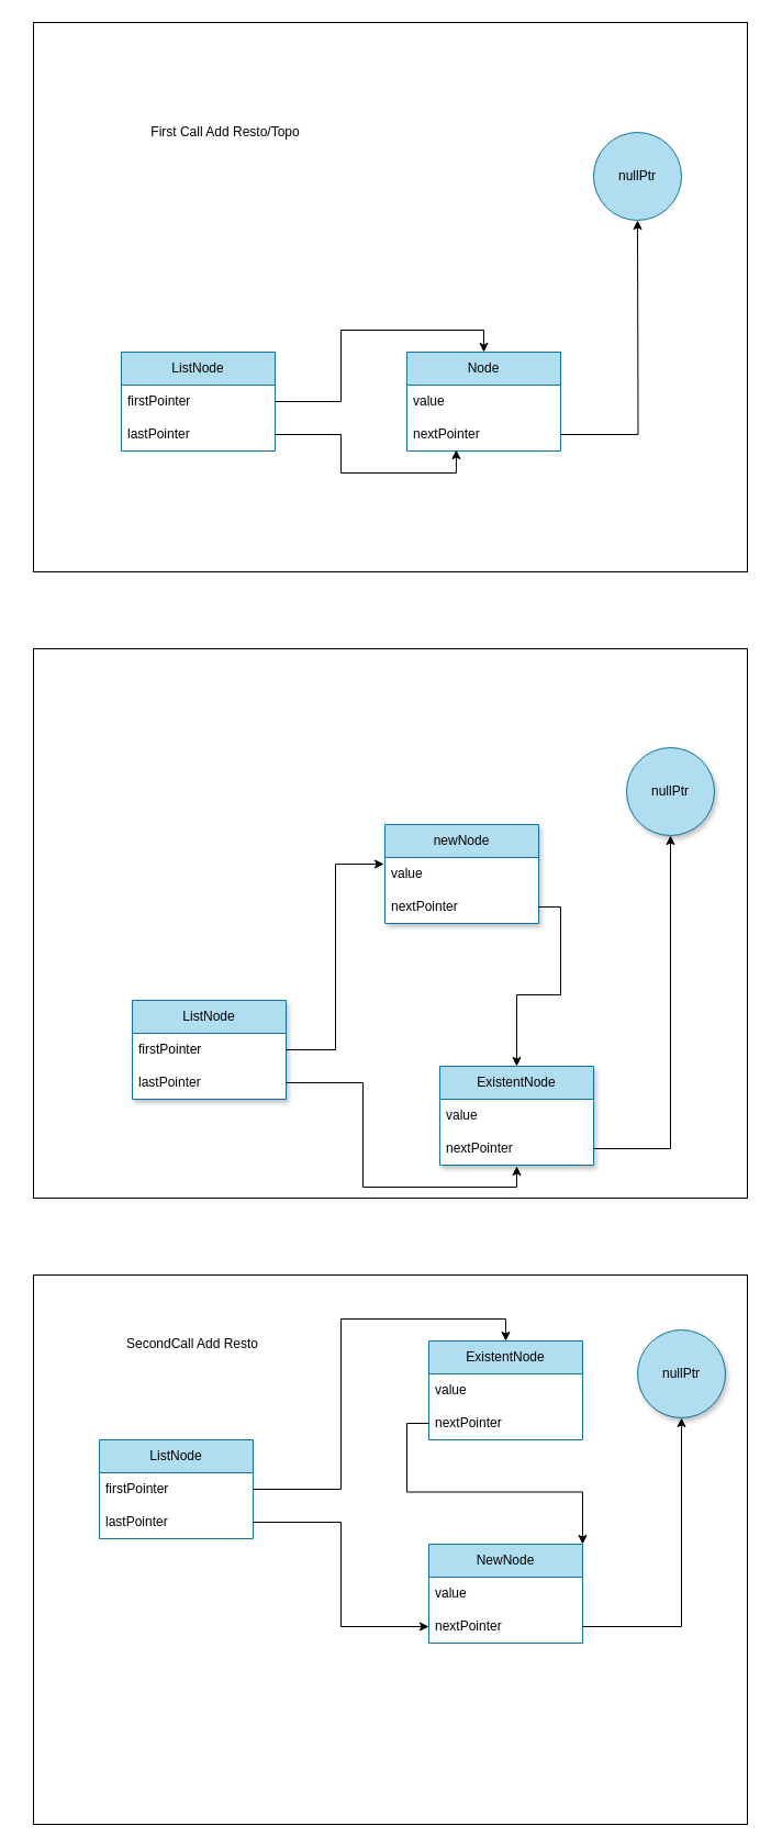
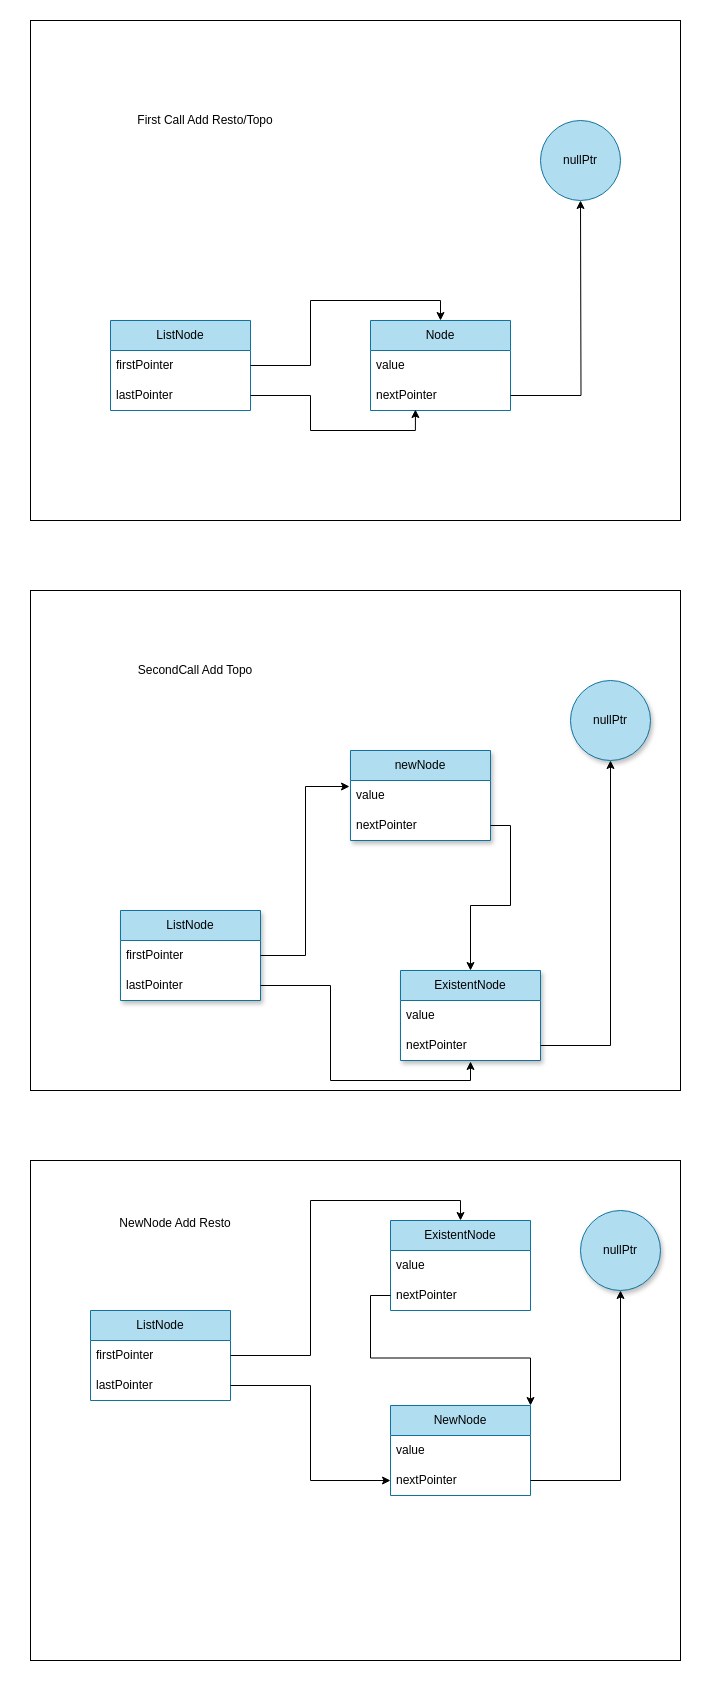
  <mxCell id="0" />
  <mxCell id="1" parent="0" />
  <mxCell id="2" value="" style="rounded=0;whiteSpace=wrap;html=1;glass=0;fillColor=default;" vertex="1" parent="1"><mxGeometry x="30" y="1160" width="650" height="500" as="geometry" /></mxCell>
  <mxCell id="3" value="" style="rounded=0;whiteSpace=wrap;html=1;glass=0;fillColor=default;" vertex="1" parent="1"><mxGeometry x="30" y="590" width="650" height="500" as="geometry" /></mxCell>
  <mxCell id="4" value="" style="rounded=0;whiteSpace=wrap;html=1;glass=0;fillColor=default;" vertex="1" parent="1"><mxGeometry x="30" y="20" width="650" height="500" as="geometry" /></mxCell>
  <mxCell id="5" value="ExistentNode" style="swimlane;fontStyle=0;childLayout=stackLayout;horizontal=1;startSize=30;horizontalStack=0;resizeParent=1;resizeParentMax=0;resizeLast=0;collapsible=1;marginBottom=0;whiteSpace=wrap;html=1;gradientDirection=east;fillColor=#b1ddf0;strokeColor=#10739e;shadow=1;swimlaneFillColor=default;" vertex="1" parent="1"><mxGeometry y="970" width="140" height="90" as="geometry" x="400" /></mxCell>
  <mxCell id="6" value="value" style="text;strokeColor=none;fillColor=none;align=left;verticalAlign=middle;spacingLeft=4;spacingRight=4;overflow=hidden;points=[[0,0.5],[1,0.5]];portConstraint=eastwest;rotatable=0;whiteSpace=wrap;html=1;" vertex="1" parent="5"><mxGeometry y="30" width="140" height="30" as="geometry" /></mxCell>
  <mxCell id="7" value="nextP&lt;span style=&quot;background-color: initial;&quot;&gt;ointer&lt;/span&gt;" style="text;strokeColor=none;fillColor=none;align=left;verticalAlign=middle;spacingLeft=4;spacingRight=4;overflow=hidden;points=[[0,0.5],[1,0.5]];portConstraint=eastwest;rotatable=0;whiteSpace=wrap;html=1;" vertex="1" parent="5"><mxGeometry y="60" width="140" height="30" as="geometry" /></mxCell>
  <mxCell id="8" value="ListNode" style="swimlane;fontStyle=0;childLayout=stackLayout;horizontal=1;startSize=30;horizontalStack=0;resizeParent=1;resizeParentMax=0;resizeLast=0;collapsible=1;marginBottom=0;whiteSpace=wrap;html=1;gradientDirection=east;fillColor=#b1ddf0;strokeColor=#10739e;shadow=1;swimlaneFillColor=default;" vertex="1" parent="1"><mxGeometry x="120" width="140" height="90" as="geometry" y="910" /></mxCell>
  <mxCell id="9" value="fir&lt;span style=&quot;background-color: initial;&quot;&gt;stPointer&lt;/span&gt;" style="text;strokeColor=none;fillColor=none;align=left;verticalAlign=middle;spacingLeft=4;spacingRight=4;overflow=hidden;points=[[0,0.5],[1,0.5]];portConstraint=eastwest;rotatable=0;whiteSpace=wrap;html=1;" vertex="1" parent="8"><mxGeometry y="30" width="140" height="30" as="geometry" /></mxCell>
  <mxCell id="10" value="lastP&lt;span style=&quot;background-color: initial;&quot;&gt;ointer&lt;/span&gt;" style="text;strokeColor=none;fillColor=none;align=left;verticalAlign=middle;spacingLeft=4;spacingRight=4;overflow=hidden;points=[[0,0.5],[1,0.5]];portConstraint=eastwest;rotatable=0;whiteSpace=wrap;html=1;" vertex="1" parent="8"><mxGeometry y="60" width="140" height="30" as="geometry" /></mxCell>
  <mxCell id="11" style="edgeStyle=orthogonalEdgeStyle;rounded=0;orthogonalLoop=1;jettySize=auto;html=1;entryX=0.5;entryY=1.033;entryDx=0;entryDy=0;entryPerimeter=0;" edge="1" parent="1" source="10" target="7"><mxGeometry relative="1" as="geometry" /></mxCell>
  <mxCell id="12" value="&lt;span style=&quot;color: rgba(0, 0, 0, 0); font-family: monospace; font-size: 0px; text-align: start; background-color: rgb(251, 251, 251);&quot;&gt;%3CmxGraphModel%3E%3Croot%3E%3CmxCell%20id%3D%220%22%2F%3E%3CmxCell%20id%3D%221%22%20parent%3D%220%22%2F%3E%3CmxCell%20id%3D%222%22%20value%3D%22AddToTopo%26lt%3Bdiv%26gt%3B%26lt%3Bbr%26gt%3B%26lt%3B%2Fdiv%26gt%3B%22%20style%3D%22edgeLabel%3Bhtml%3D1%3Balign%3Dcenter%3BverticalAlign%3Dmiddle%3Bresizable%3D0%3Bpoints%3D%5B%5D%3B%22%20vertex%3D%221%22%20connectable%3D%220%22%20parent%3D%221%22%3E%3CmxGeometry%20x%3D%22-58%22%20y%3D%2277%22%20as%3D%22geometry%22%2F%3E%3C%2FmxCell%3E%3C%2Froot%3E%3C%2FmxGraphModel%3E&lt;/span&gt;" style="edgeLabel;html=1;align=center;verticalAlign=middle;resizable=0;points=[];" vertex="1" connectable="0" parent="11"><mxGeometry x="-0.386" y="1" relative="1" as="geometry"><mxPoint as="offset" /></mxGeometry></mxCell>
  <mxCell id="13" value="&lt;div&gt;&lt;br&gt;&lt;/div&gt;" style="edgeLabel;html=1;align=center;verticalAlign=middle;resizable=0;points=[];" vertex="1" connectable="0" parent="11"><mxGeometry x="-0.465" y="-1" relative="1" as="geometry"><mxPoint as="offset" /></mxGeometry></mxCell>
  <mxCell id="14" value="nullPtr" style="ellipse;whiteSpace=wrap;html=1;aspect=fixed;gradientDirection=east;fillColor=#b1ddf0;strokeColor=#10739e;shadow=1;swimlaneFillColor=default;" vertex="1" parent="1"><mxGeometry x="570" y="680" width="80" height="80" as="geometry" /></mxCell>
  <mxCell id="15" style="edgeStyle=orthogonalEdgeStyle;rounded=0;orthogonalLoop=1;jettySize=auto;html=1;entryX=0.5;entryY=1;entryDx=0;entryDy=0;" edge="1" parent="1" source="7" target="14"><mxGeometry relative="1" as="geometry"><mxPoint x="620" y="940" as="targetPoint" /></mxGeometry></mxCell>
  <mxCell id="16" value="newNode" style="swimlane;fontStyle=0;childLayout=stackLayout;horizontal=1;startSize=30;horizontalStack=0;resizeParent=1;resizeParentMax=0;resizeLast=0;collapsible=1;marginBottom=0;whiteSpace=wrap;html=1;gradientDirection=east;fillColor=#b1ddf0;strokeColor=#10739e;shadow=1;swimlaneFillColor=default;" vertex="1" parent="1"><mxGeometry x="350" y="750" width="140" height="90" as="geometry" /></mxCell>
  <mxCell id="17" value="value" style="text;strokeColor=none;fillColor=none;align=left;verticalAlign=middle;spacingLeft=4;spacingRight=4;overflow=hidden;points=[[0,0.5],[1,0.5]];portConstraint=eastwest;rotatable=0;whiteSpace=wrap;html=1;" vertex="1" parent="16"><mxGeometry y="30" width="140" height="30" as="geometry" /></mxCell>
  <mxCell id="18" value="nextP&lt;span style=&quot;background-color: initial;&quot;&gt;ointer&lt;/span&gt;" style="text;strokeColor=none;fillColor=none;align=left;verticalAlign=middle;spacingLeft=4;spacingRight=4;overflow=hidden;points=[[0,0.5],[1,0.5]];portConstraint=eastwest;rotatable=0;whiteSpace=wrap;html=1;" vertex="1" parent="16"><mxGeometry y="60" width="140" height="30" as="geometry" /></mxCell>
  <mxCell id="19" style="edgeStyle=orthogonalEdgeStyle;rounded=0;orthogonalLoop=1;jettySize=auto;html=1;entryX=-0.007;entryY=0.2;entryDx=0;entryDy=0;entryPerimeter=0;" edge="1" parent="1" source="9" target="17"><mxGeometry relative="1" as="geometry" /></mxCell>
  <mxCell id="20" style="edgeStyle=orthogonalEdgeStyle;rounded=0;orthogonalLoop=1;jettySize=auto;html=1;" edge="1" parent="1" source="18" target="5"><mxGeometry relative="1" as="geometry" /></mxCell>
  <mxCell id="21" value="ListNode" style="swimlane;fontStyle=0;childLayout=stackLayout;horizontal=1;startSize=30;horizontalStack=0;resizeParent=1;resizeParentMax=0;resizeLast=0;collapsible=1;marginBottom=0;whiteSpace=wrap;html=1;fillColor=#b1ddf0;strokeColor=#10739e;swimlaneFillColor=default;" vertex="1" parent="1"><mxGeometry x="90" y="1310" width="140" height="90" as="geometry" /></mxCell>
  <mxCell id="22" value="fir&lt;span style=&quot;background-color: initial;&quot;&gt;stPointer&lt;/span&gt;" style="text;strokeColor=none;fillColor=none;align=left;verticalAlign=middle;spacingLeft=4;spacingRight=4;overflow=hidden;points=[[0,0.5],[1,0.5]];portConstraint=eastwest;rotatable=0;whiteSpace=wrap;html=1;" vertex="1" parent="21"><mxGeometry y="30" width="140" height="30" as="geometry" /></mxCell>
  <mxCell id="23" value="lastP&lt;span style=&quot;background-color: initial;&quot;&gt;ointer&lt;/span&gt;" style="text;strokeColor=none;fillColor=none;align=left;verticalAlign=middle;spacingLeft=4;spacingRight=4;overflow=hidden;points=[[0,0.5],[1,0.5]];portConstraint=eastwest;rotatable=0;whiteSpace=wrap;html=1;" vertex="1" parent="21"><mxGeometry y="60" width="140" height="30" as="geometry" /></mxCell>
  <mxCell id="24" value="ExistentNode" style="swimlane;fontStyle=0;childLayout=stackLayout;horizontal=1;startSize=30;horizontalStack=0;resizeParent=1;resizeParentMax=0;resizeLast=0;collapsible=1;marginBottom=0;whiteSpace=wrap;html=1;fillColor=#b1ddf0;strokeColor=#10739e;swimlaneFillColor=default;" vertex="1" parent="1"><mxGeometry x="390" y="1220" width="140" height="90" as="geometry" /></mxCell>
  <mxCell id="25" value="value" style="text;strokeColor=none;fillColor=none;align=left;verticalAlign=middle;spacingLeft=4;spacingRight=4;overflow=hidden;points=[[0,0.5],[1,0.5]];portConstraint=eastwest;rotatable=0;whiteSpace=wrap;html=1;" vertex="1" parent="24"><mxGeometry y="30" width="140" height="30" as="geometry" /></mxCell>
  <mxCell id="26" value="nextP&lt;span style=&quot;background-color: initial;&quot;&gt;ointer&lt;/span&gt;" style="text;strokeColor=none;fillColor=none;align=left;verticalAlign=middle;spacingLeft=4;spacingRight=4;overflow=hidden;points=[[0,0.5],[1,0.5]];portConstraint=eastwest;rotatable=0;whiteSpace=wrap;html=1;" vertex="1" parent="24"><mxGeometry y="60" width="140" height="30" as="geometry" /></mxCell>
  <mxCell id="27" value="ListNode" style="swimlane;fontStyle=0;childLayout=stackLayout;horizontal=1;startSize=30;horizontalStack=0;resizeParent=1;resizeParentMax=0;resizeLast=0;collapsible=1;marginBottom=0;whiteSpace=wrap;html=1;labelBackgroundColor=none;fillColor=#b1ddf0;strokeColor=#10739e;textShadow=0;swimlaneFillColor=default;" vertex="1" parent="1"><mxGeometry x="110" y="320" width="140" height="90" as="geometry" /></mxCell>
  <mxCell id="28" value="fir&lt;span style=&quot;&quot;&gt;stPointer&lt;/span&gt;" style="text;strokeColor=none;fillColor=none;align=left;verticalAlign=middle;spacingLeft=4;spacingRight=4;overflow=hidden;points=[[0,0.5],[1,0.5]];portConstraint=eastwest;rotatable=0;whiteSpace=wrap;html=1;labelBackgroundColor=none;textShadow=0;" vertex="1" parent="27"><mxGeometry y="30" width="140" height="30" as="geometry" /></mxCell>
  <mxCell id="29" value="lastP&lt;span style=&quot;&quot;&gt;ointer&lt;/span&gt;" style="text;strokeColor=none;fillColor=none;align=left;verticalAlign=middle;spacingLeft=4;spacingRight=4;overflow=hidden;points=[[0,0.5],[1,0.5]];portConstraint=eastwest;rotatable=0;whiteSpace=wrap;html=1;labelBackgroundColor=none;textShadow=0;" vertex="1" parent="27"><mxGeometry y="60" width="140" height="30" as="geometry" /></mxCell>
  <mxCell id="30" value="Node" style="swimlane;fontStyle=0;childLayout=stackLayout;horizontal=1;startSize=30;horizontalStack=0;resizeParent=1;resizeParentMax=0;resizeLast=0;collapsible=1;marginBottom=0;whiteSpace=wrap;html=1;labelBackgroundColor=none;fillColor=#b1ddf0;strokeColor=#10739e;textShadow=0;swimlaneFillColor=default;" vertex="1" parent="1"><mxGeometry x="370" y="320" width="140" height="90" as="geometry" /></mxCell>
  <mxCell id="31" value="value" style="text;strokeColor=none;fillColor=none;align=left;verticalAlign=middle;spacingLeft=4;spacingRight=4;overflow=hidden;points=[[0,0.5],[1,0.5]];portConstraint=eastwest;rotatable=0;whiteSpace=wrap;html=1;labelBackgroundColor=none;textShadow=0;" vertex="1" parent="30"><mxGeometry y="30" width="140" height="30" as="geometry" /></mxCell>
  <mxCell id="32" style="edgeStyle=orthogonalEdgeStyle;rounded=0;orthogonalLoop=1;jettySize=auto;html=1;labelBackgroundColor=none;" edge="1" parent="30" source="33"><mxGeometry relative="1" as="geometry"><mxPoint x="210" y="-120" as="targetPoint" /></mxGeometry></mxCell>
  <mxCell id="33" value="nextP&lt;span style=&quot;&quot;&gt;ointer&lt;/span&gt;" style="text;strokeColor=none;fillColor=none;align=left;verticalAlign=middle;spacingLeft=4;spacingRight=4;overflow=hidden;points=[[0,0.5],[1,0.5]];portConstraint=eastwest;rotatable=0;whiteSpace=wrap;html=1;labelBackgroundColor=none;textShadow=0;" vertex="1" parent="30"><mxGeometry y="60" width="140" height="30" as="geometry" /></mxCell>
  <mxCell id="34" style="edgeStyle=orthogonalEdgeStyle;rounded=0;orthogonalLoop=1;jettySize=auto;html=1;entryX=0.5;entryY=0;entryDx=0;entryDy=0;labelBackgroundColor=none;textShadow=0;" edge="1" parent="1" source="28" target="30"><mxGeometry relative="1" as="geometry" /></mxCell>
  <mxCell id="35" style="edgeStyle=orthogonalEdgeStyle;rounded=0;orthogonalLoop=1;jettySize=auto;html=1;entryX=0.321;entryY=0.967;entryDx=0;entryDy=0;entryPerimeter=0;labelBackgroundColor=none;textShadow=0;" edge="1" parent="1" source="29" target="33"><mxGeometry relative="1" as="geometry" /></mxCell>
  <mxCell id="36" value="&lt;span style=&quot;color: rgba(0, 0, 0, 0); font-family: monospace; font-size: 0px; text-align: start;&quot;&gt;%3CmxGraphModel%3E%3Croot%3E%3CmxCell%20id%3D%220%22%2F%3E%3CmxCell%20id%3D%221%22%20parent%3D%220%22%2F%3E%3CmxCell%20id%3D%222%22%20value%3D%22Topo%2FResto%22%20style%3D%22edgeLabel%3Bhtml%3D1%3Balign%3Dcenter%3BverticalAlign%3Dmiddle%3Bresizable%3D0%3Bpoints%3D%5B%5D%3B%22%20vertex%3D%221%22%20connectable%3D%220%22%20parent%3D%221%22%3E%3CmxGeometry%20x%3D%22-82%22%20y%3D%22-360%22%20as%3D%22geometry%22%2F%3E%3C%2FmxCell%3E%3C%2Froot%3E%3C%2FmxGraphModel%3E&lt;/span&gt;" style="edgeLabel;html=1;align=center;verticalAlign=middle;resizable=0;points=[];labelBackgroundColor=none;textShadow=0;" vertex="1" connectable="0" parent="35"><mxGeometry x="-0.276" y="2" relative="1" as="geometry"><mxPoint as="offset" /></mxGeometry></mxCell>
  <mxCell id="37" value="nullPtr" style="ellipse;whiteSpace=wrap;html=1;aspect=fixed;fillColor=#b1ddf0;strokeColor=#10739e;labelBackgroundColor=none;" vertex="1" parent="1"><mxGeometry x="540" y="120" width="80" height="80" as="geometry" /></mxCell>
  <mxCell id="38" value="First Call Add Resto/Topo" style="text;html=1;align=center;verticalAlign=middle;whiteSpace=wrap;rounded=0;" vertex="1" parent="1"><mxGeometry x="50" y="50" width="310" height="140" as="geometry" /></mxCell>
+ <mxCell id="39" value="SecondCall Add Topo" style="text;html=1;align=center;verticalAlign=middle;whiteSpace=wrap;rounded=0;" vertex="1" parent="1"><mxGeometry x="40" y="600" width="310" height="140" as="geometry" /></mxCell>
  <mxCell id="40" value="N&lt;span style=&quot;background-color: initial;&quot;&gt;ewNode&lt;/span&gt;" style="swimlane;fontStyle=0;childLayout=stackLayout;horizontal=1;startSize=30;horizontalStack=0;resizeParent=1;resizeParentMax=0;resizeLast=0;collapsible=1;marginBottom=0;whiteSpace=wrap;html=1;fillColor=#b1ddf0;strokeColor=#10739e;swimlaneFillColor=default;" vertex="1" parent="1"><mxGeometry x="390" y="1405" width="140" height="90" as="geometry" /></mxCell>
  <mxCell id="41" value="value" style="text;strokeColor=none;fillColor=none;align=left;verticalAlign=middle;spacingLeft=4;spacingRight=4;overflow=hidden;points=[[0,0.5],[1,0.5]];portConstraint=eastwest;rotatable=0;whiteSpace=wrap;html=1;" vertex="1" parent="40"><mxGeometry y="30" width="140" height="30" as="geometry" /></mxCell>
  <mxCell id="42" value="nextP&lt;span style=&quot;background-color: initial;&quot;&gt;ointer&lt;/span&gt;" style="text;strokeColor=none;fillColor=none;align=left;verticalAlign=middle;spacingLeft=4;spacingRight=4;overflow=hidden;points=[[0,0.5],[1,0.5]];portConstraint=eastwest;rotatable=0;whiteSpace=wrap;html=1;" vertex="1" parent="40"><mxGeometry y="60" width="140" height="30" as="geometry" /></mxCell>
  <mxCell id="43" style="edgeStyle=orthogonalEdgeStyle;rounded=0;orthogonalLoop=1;jettySize=auto;html=1;entryX=0.5;entryY=0;entryDx=0;entryDy=0;" edge="1" parent="1" source="22" target="24"><mxGeometry relative="1" as="geometry"><mxPoint x="310" y="1260" as="targetPoint" /></mxGeometry></mxCell>
- <mxCell id="44" value="SecondCall Add Resto&lt;div&gt;&lt;br&gt;&lt;/div&gt;" style="text;html=1;align=center;verticalAlign=middle;whiteSpace=wrap;rounded=0;" vertex="1" parent="1"><mxGeometry x="20" y="1160" width="310" height="140" as="geometry" /></mxCell>
+ <mxCell id="44" value="NewNode Add Resto&lt;div&gt;&lt;br&gt;&lt;/div&gt;" style="text;html=1;align=center;verticalAlign=middle;whiteSpace=wrap;rounded=0;" vertex="1" parent="1"><mxGeometry x="20" y="1160" width="310" height="140" as="geometry" /></mxCell>
  <mxCell id="45" value="nullPtr" style="ellipse;whiteSpace=wrap;html=1;aspect=fixed;gradientDirection=east;fillColor=#b1ddf0;strokeColor=#10739e;shadow=1;swimlaneFillColor=default;" vertex="1" parent="1"><mxGeometry x="580" y="1210" width="80" height="80" as="geometry" /></mxCell>
  <mxCell id="46" style="edgeStyle=orthogonalEdgeStyle;rounded=0;orthogonalLoop=1;jettySize=auto;html=1;" edge="1" parent="1" source="42" target="45"><mxGeometry relative="1" as="geometry" /></mxCell>
  <mxCell id="47" style="edgeStyle=orthogonalEdgeStyle;rounded=0;orthogonalLoop=1;jettySize=auto;html=1;entryX=1;entryY=0;entryDx=0;entryDy=0;" edge="1" parent="1" source="26" target="40"><mxGeometry relative="1" as="geometry" /></mxCell>
  <mxCell id="48" style="edgeStyle=orthogonalEdgeStyle;rounded=0;orthogonalLoop=1;jettySize=auto;html=1;entryX=0;entryY=0.5;entryDx=0;entryDy=0;" edge="1" parent="1" source="23" target="42"><mxGeometry relative="1" as="geometry" /></mxCell>
